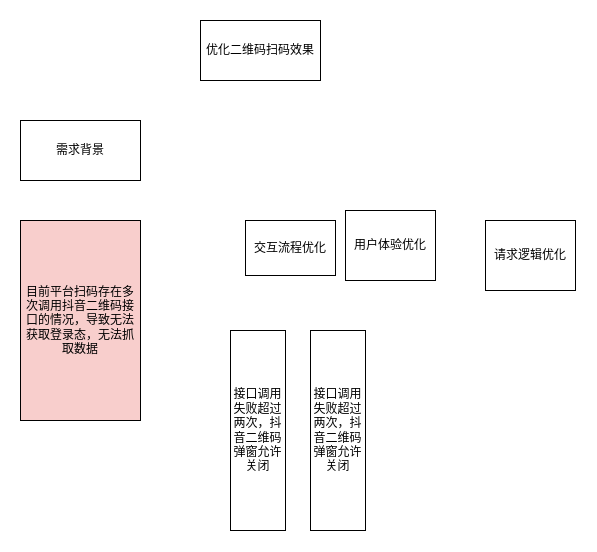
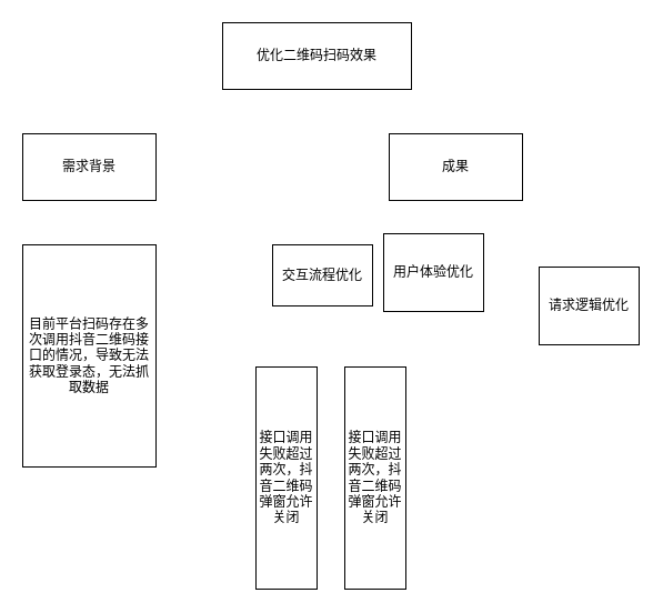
  <mxCell id="0" />
  <mxCell id="1" parent="0" />
- <mxCell id="2" value="优化二维码扫码效果" style="rounded=0;whiteSpace=wrap;html=1;" vertex="1" parent="1"><mxGeometry x="200" y="20" width="120" height="60" as="geometry" /></mxCell>
+ <mxCell id="2" value="优化二维码扫码效果" style="rounded=0;whiteSpace=wrap;html=1;" vertex="1" parent="1"><mxGeometry x="200" y="20" width="170" height="60" as="geometry" /></mxCell>
  <mxCell id="3" value="&lt;div style=&quot;text-align: justify;&quot;&gt;&lt;span style=&quot;background-color: initial;&quot;&gt;需求背景&lt;/span&gt;&lt;/div&gt;" style="rounded=0;whiteSpace=wrap;html=1;verticalAlign=middle;" vertex="1" parent="1"><mxGeometry x="20" y="120" width="120" height="60" as="geometry" /></mxCell>
- <mxCell id="4" value="目前平台扫码存在多次调用抖音二维码接口的情况，导致无法获取登录态，无法抓取数据" style="rounded=0;whiteSpace=wrap;html=1;fillColor=#f8cecc;" vertex="1" parent="1"><mxGeometry x="20" y="220" width="120" height="200" as="geometry" /></mxCell>
+ <mxCell id="4" value="目前平台扫码存在多次调用抖音二维码接口的情况，导致无法获取登录态，无法抓取数据" style="rounded=0;whiteSpace=wrap;html=1;" vertex="1" parent="1"><mxGeometry x="20" y="220" width="120" height="200" as="geometry" /></mxCell>
+ <mxCell id="5" value="&lt;div style=&quot;text-align: justify;&quot;&gt;&lt;span style=&quot;background-color: initial;&quot;&gt;成果&lt;/span&gt;&lt;/div&gt;" style="rounded=0;whiteSpace=wrap;html=1;verticalAlign=middle;" vertex="1" parent="1"><mxGeometry x="350" y="120" width="120" height="60" as="geometry" /></mxCell>
  <mxCell id="6" value="交互流程优化" style="rounded=0;whiteSpace=wrap;html=1;" vertex="1" parent="1"><mxGeometry x="245" y="220" width="90" height="55" as="geometry" /></mxCell>
  <mxCell id="7" value="用户体验优化" style="rounded=0;whiteSpace=wrap;html=1;" vertex="1" parent="1"><mxGeometry x="345" y="210" width="90" height="70" as="geometry" /></mxCell>
- <mxCell id="8" value="请求逻辑优化" style="rounded=0;whiteSpace=wrap;html=1;" vertex="1" parent="1"><mxGeometry x="485" y="220" width="90" height="70" as="geometry" /></mxCell>
+ <mxCell id="8" value="请求逻辑优化" style="rounded=0;whiteSpace=wrap;html=1;" vertex="1" parent="1"><mxGeometry x="485" y="240" width="90" height="70" as="geometry" /></mxCell>
  <mxCell id="9" value="接口调用失败超过两次，抖音二维码弹窗允许关闭" style="rounded=0;whiteSpace=wrap;html=1;" vertex="1" parent="1"><mxGeometry x="230" y="330" width="55" height="200" as="geometry" /></mxCell>
  <mxCell id="10" value="接口调用失败超过两次，抖音二维码弹窗允许关闭" style="rounded=0;whiteSpace=wrap;html=1;" vertex="1" parent="1"><mxGeometry x="310" y="330" width="55" height="200" as="geometry" /></mxCell>
